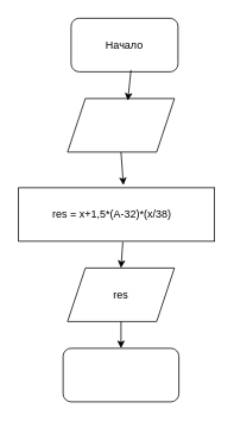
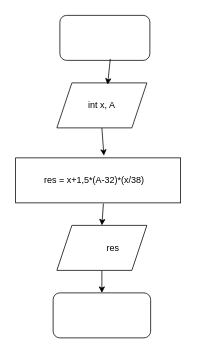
  <mxCell id="0" />
  <mxCell id="1" parent="0" />
  <mxCell id="2" value="" style="rounded=1;whiteSpace=wrap;html=1;" vertex="1" parent="1"><mxGeometry x="79" y="20" width="120" height="60" as="geometry" /></mxCell>
- <mxCell id="3" value="Начало" style="text;strokeColor=none;align=center;fillColor=none;html=1;verticalAlign=middle;whiteSpace=wrap;rounded=0;" vertex="1" parent="1"><mxGeometry x="109" y="35" width="60" height="30" as="geometry" /></mxCell>
  <mxCell id="4" value="" style="shape=parallelogram;perimeter=parallelogramPerimeter;whiteSpace=wrap;html=1;fixedSize=1;" vertex="1" parent="1"><mxGeometry x="75" y="110" width="120" height="60" as="geometry" /></mxCell>
+ <mxCell id="5" value="int x, A" style="text;strokeColor=none;align=center;fillColor=none;html=1;verticalAlign=middle;whiteSpace=wrap;rounded=0;" vertex="1" parent="1"><mxGeometry x="105" y="125" width="60" height="30" as="geometry" /></mxCell>
  <mxCell id="6" value="" style="rounded=0;whiteSpace=wrap;html=1;" vertex="1" parent="1"><mxGeometry x="20" y="210" width="220" height="60" as="geometry" /></mxCell>
  <mxCell id="7" value="res = x+1,5*(A-32)*(x/38)" style="text;strokeColor=none;align=center;fillColor=none;html=1;verticalAlign=middle;whiteSpace=wrap;rounded=0;" vertex="1" parent="1"><mxGeometry x="50" y="225" width="150" height="30" as="geometry" /></mxCell>
  <mxCell id="8" value="" style="shape=parallelogram;perimeter=parallelogramPerimeter;whiteSpace=wrap;html=1;fixedSize=1;" vertex="1" parent="1"><mxGeometry x="75" y="300" width="120" height="60" as="geometry" /></mxCell>
  <mxCell id="9" value="" style="rounded=1;whiteSpace=wrap;html=1;" vertex="1" parent="1"><mxGeometry x="70" y="390" width="130" height="60" as="geometry" /></mxCell>
- <mxCell id="10" value="rеs" style="text;strokeColor=none;align=center;fillColor=none;html=1;verticalAlign=middle;whiteSpace=wrap;rounded=0;" vertex="1" parent="1"><mxGeometry x="105" y="315" width="60" height="30" as="geometry" /></mxCell>
+ <mxCell id="10" value="rеs" style="text;strokeColor=none;align=center;fillColor=none;html=1;verticalAlign=middle;whiteSpace=wrap;rounded=0;" vertex="1" parent="1"><mxGeometry x="120" y="315" width="60" height="30" as="geometry" /></mxCell>
  <mxCell id="11" value="" style="endArrow=classic;html=1;rounded=0;exitX=0.56;exitY=0.966;exitDx=0;exitDy=0;entryX=0.564;entryY=0.039;entryDx=0;entryDy=0;entryPerimeter=0;exitPerimeter=0;" edge="1" parent="1" source="2" target="4"><mxGeometry width="50" height="50" relative="1" as="geometry"><mxPoint x="115" y="280" as="sourcePoint" /><mxPoint x="165" y="230" as="targetPoint" /></mxGeometry></mxCell>
  <mxCell id="12" value="" style="endArrow=classic;html=1;rounded=0;exitX=0.5;exitY=1;exitDx=0;exitDy=0;entryX=0.535;entryY=-0.049;entryDx=0;entryDy=0;entryPerimeter=0;" edge="1" parent="1" source="4" target="6"><mxGeometry width="50" height="50" relative="1" as="geometry"><mxPoint x="115" y="280" as="sourcePoint" /><mxPoint x="165" y="230" as="targetPoint" /></mxGeometry></mxCell>
  <mxCell id="13" value="" style="endArrow=classic;html=1;rounded=0;entryX=0.5;entryY=0;entryDx=0;entryDy=0;exitX=0.532;exitY=1.015;exitDx=0;exitDy=0;exitPerimeter=0;" edge="1" parent="1" source="6" target="8"><mxGeometry width="50" height="50" relative="1" as="geometry"><mxPoint x="115" y="280" as="sourcePoint" /><mxPoint x="165" y="230" as="targetPoint" /></mxGeometry></mxCell>
  <mxCell id="14" value="" style="endArrow=classic;html=1;rounded=0;exitX=0.5;exitY=1;exitDx=0;exitDy=0;entryX=0.5;entryY=0;entryDx=0;entryDy=0;" edge="1" parent="1" source="8" target="9"><mxGeometry width="50" height="50" relative="1" as="geometry"><mxPoint x="115" y="280" as="sourcePoint" /><mxPoint x="165" y="230" as="targetPoint" /></mxGeometry></mxCell>
